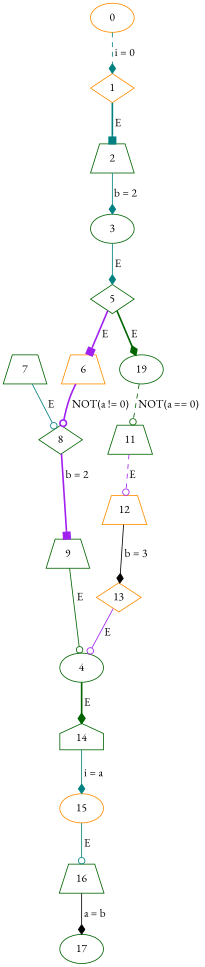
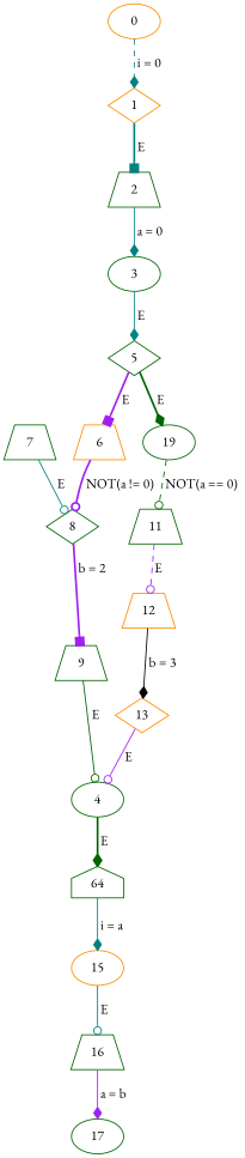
  digraph {
    fontname="EB Garamond"
    node [color=darkgreen fontname="EB Garamond" shape=trapezium]
    edge [arrowhead=diamond color=teal fontname="EB Garamond" style=solid]
    17 [shape=ellipse]
    16
    4 [shape=ellipse]
-   14 [shape=house]
+   14 [shape=house label=64]
    15 [color=darkorange shape=ellipse]
    3 [shape=ellipse]
    2
    5 [shape=diamond]
    6 [color=darkorange]
    n10 [label=19 shape=ellipse]
    12 [color=darkorange]
    13 [color=darkorange shape=diamond]
    11
    9
    8 [shape=diamond]
    1 [color=darkorange shape=diamond]
    7
    0 [color=darkorange shape=ellipse]
-   16 -> 17 [color=black label=" a = b "]
+   16 -> 17 [color=purple label=" a = b "]
    4 -> 14 [color=darkgreen label=" E " style=bold]
    14 -> 15 [label=" i = a "]
    15 -> 16 [arrowhead=odot label=" E "]
    3 -> 5 [label=" E "]
-   2 -> 3 [label=" b = 2 "]
+   2 -> 3 [label=" a = 0 "]
    5 -> 6 [arrowhead=box color=purple label=" E " style=bold]
    5 -> n10 [color=darkgreen label=" E " style=bold]
    6 -> 8 [arrowhead=odot color=purple label=" NOT(a != 0) " style=bold]
    n10 -> 11 [arrowhead=odot color=darkgreen label=" NOT(a == 0) " style=dashed]
    12 -> 13 [color=black label=" b = 3 "]
    13 -> 4 [arrowhead=odot color=purple label=" E "]
    11 -> 12 [arrowhead=odot color=purple label=" E " style=dashed]
    9 -> 4 [arrowhead=odot color=darkgreen label=" E "]
    8 -> 9 [arrowhead=box color=purple label=" b = 2 " style=bold]
    1 -> 2 [arrowhead=box label=" E " style=bold]
    7 -> 8 [arrowhead=odot label=" E "]
    0 -> 1 [label=" i = 0 " style=dashed]
  }
